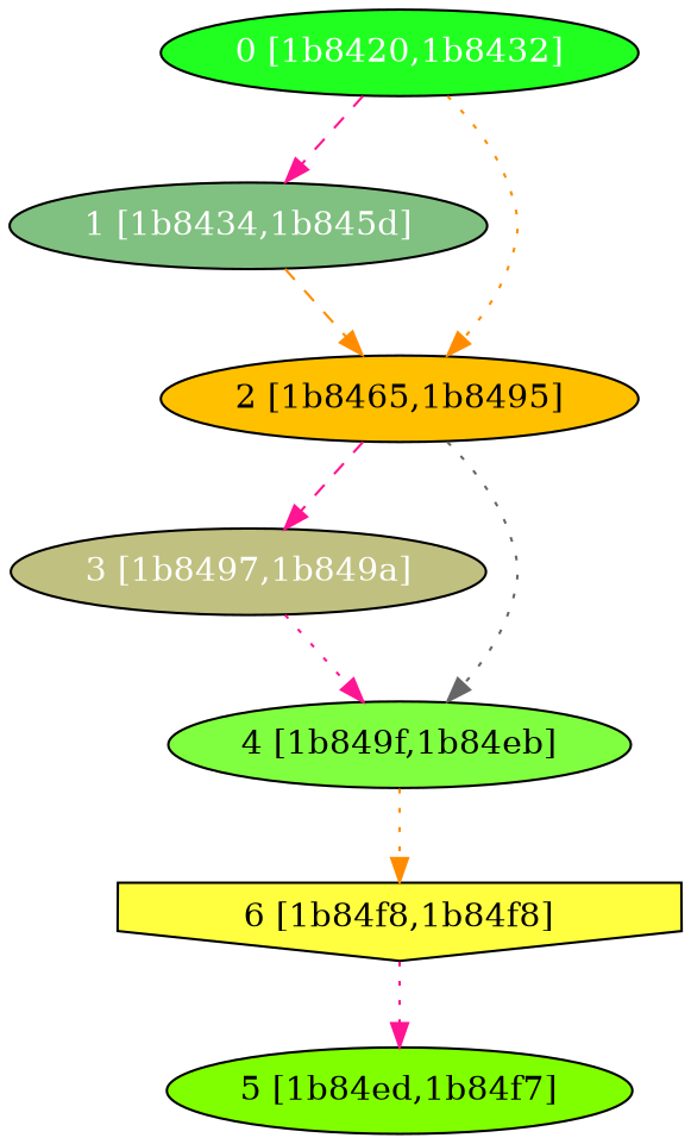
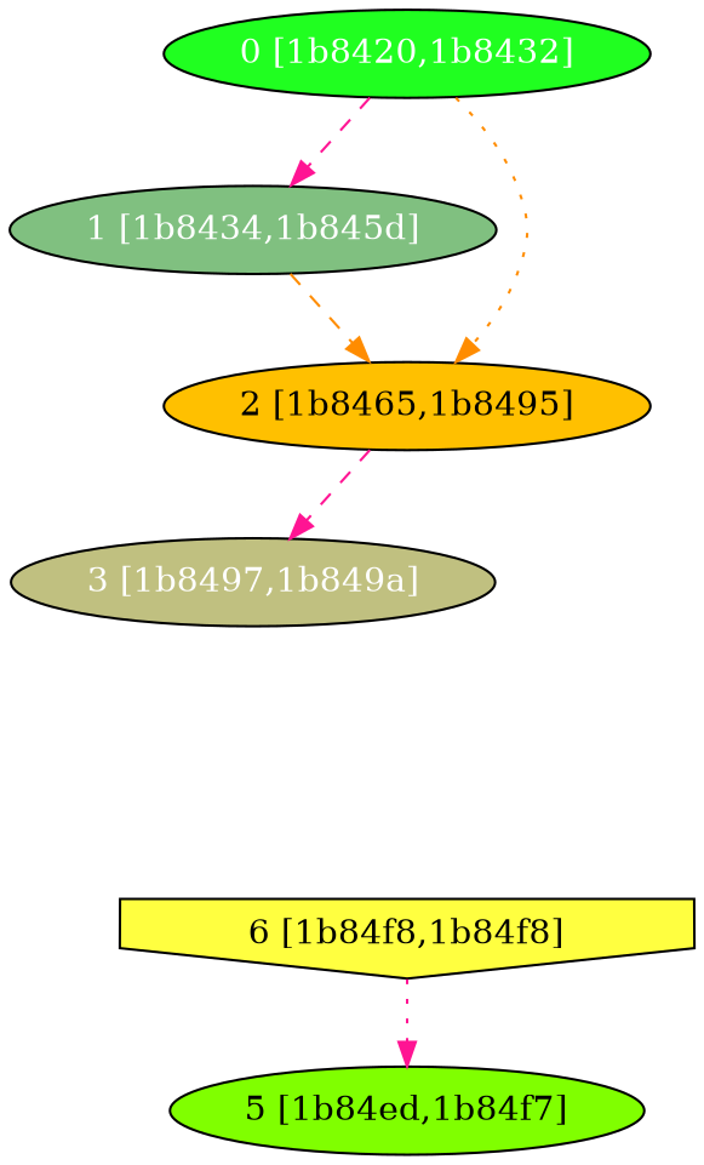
  digraph {
    node [fontcolor="#000000" shape=oval style=filled]
    edge [color=deeppink style=dotted]
    n1 [fillcolor="#20FF20" fontcolor="#ffffff" label="0 [1b8420,1b8432]"]
    n2 [fillcolor="#80C080" fontcolor="#ffffff" label="1 [1b8434,1b845d]"]
    n3 [fillcolor="#FFC000" label="2 [1b8465,1b8495]"]
    n4 [fillcolor="#C0C080" fontcolor="#ffffff" label="3 [1b8497,1b849a]"]
-   n5 [fillcolor="#80FF40" label="4 [1b849f,1b84eb]"]
    n6 [fillcolor="#FFFF40" label="6 [1b84f8,1b84f8]" shape=invhouse]
    n7 [fillcolor="#80FF00" label="5 [1b84ed,1b84f7]"]
    n1 -> n2 [style=dashed]
    n1 -> n3 [color=darkorange]
    n2 -> n3 [color=darkorange style=dashed]
    n3 -> n4 [style=dashed]
-   n3 -> n5 [color=gray40]
-   n4 -> n5
-   n5 -> n6 [color=darkorange]
    n6 -> n7
  }
